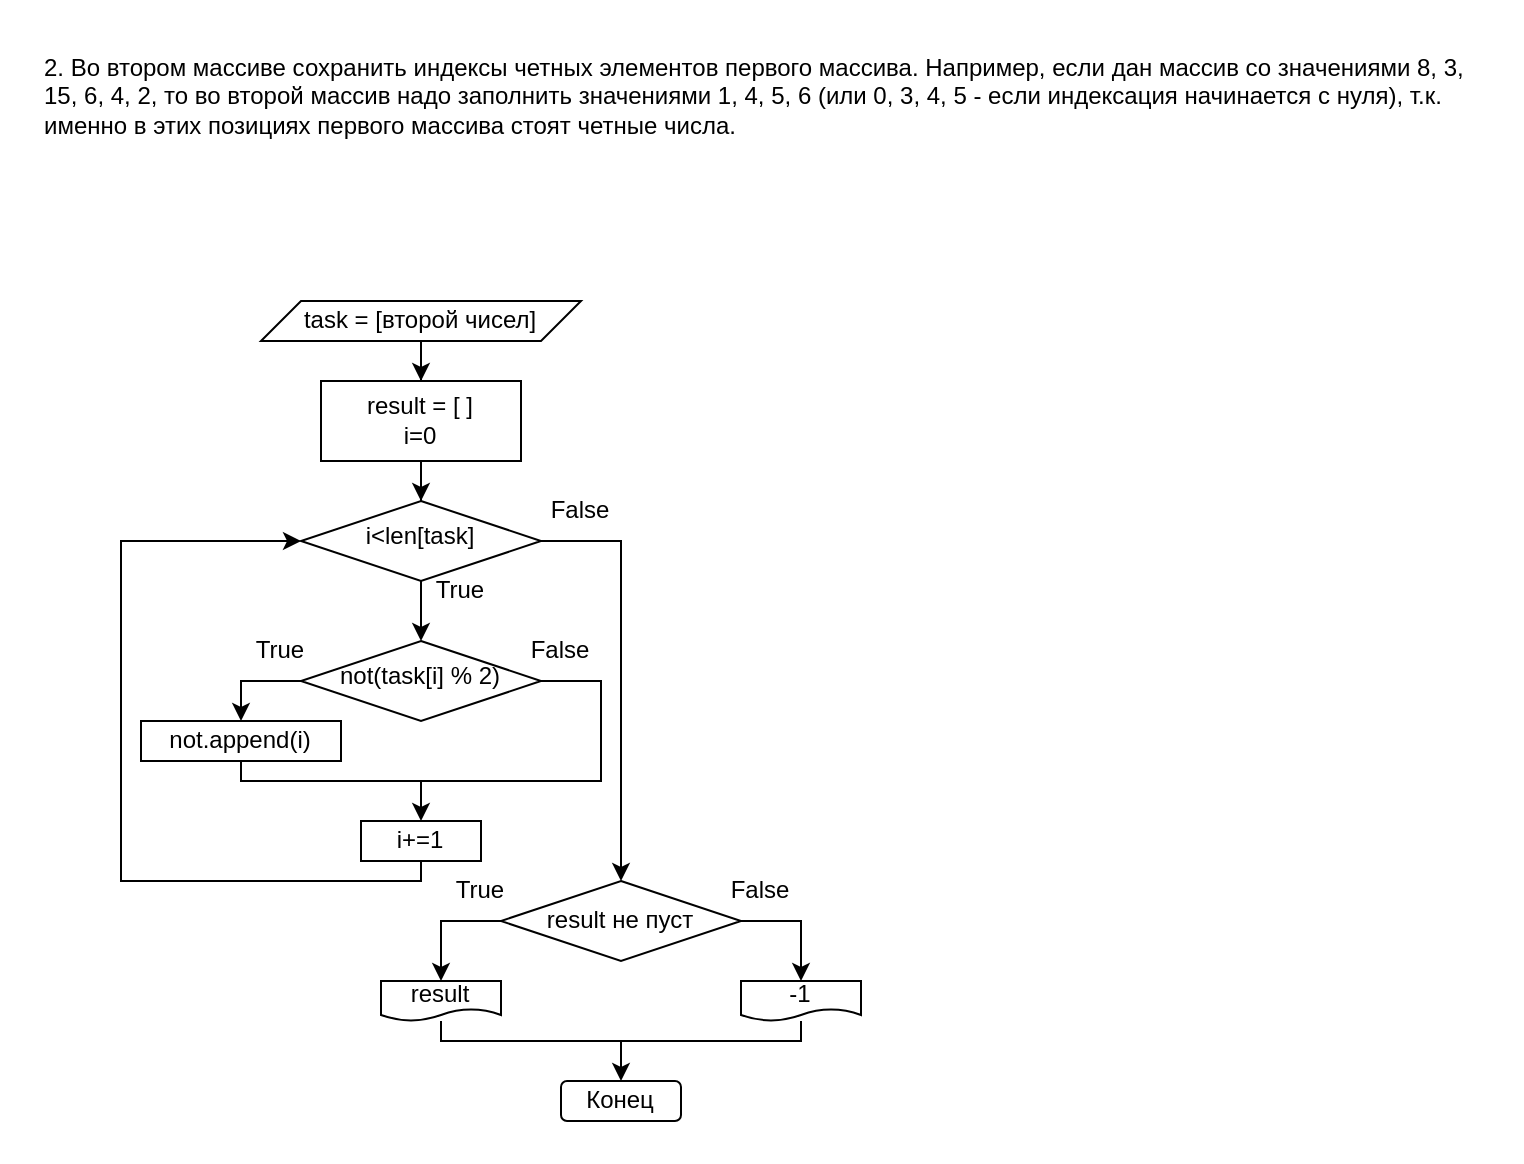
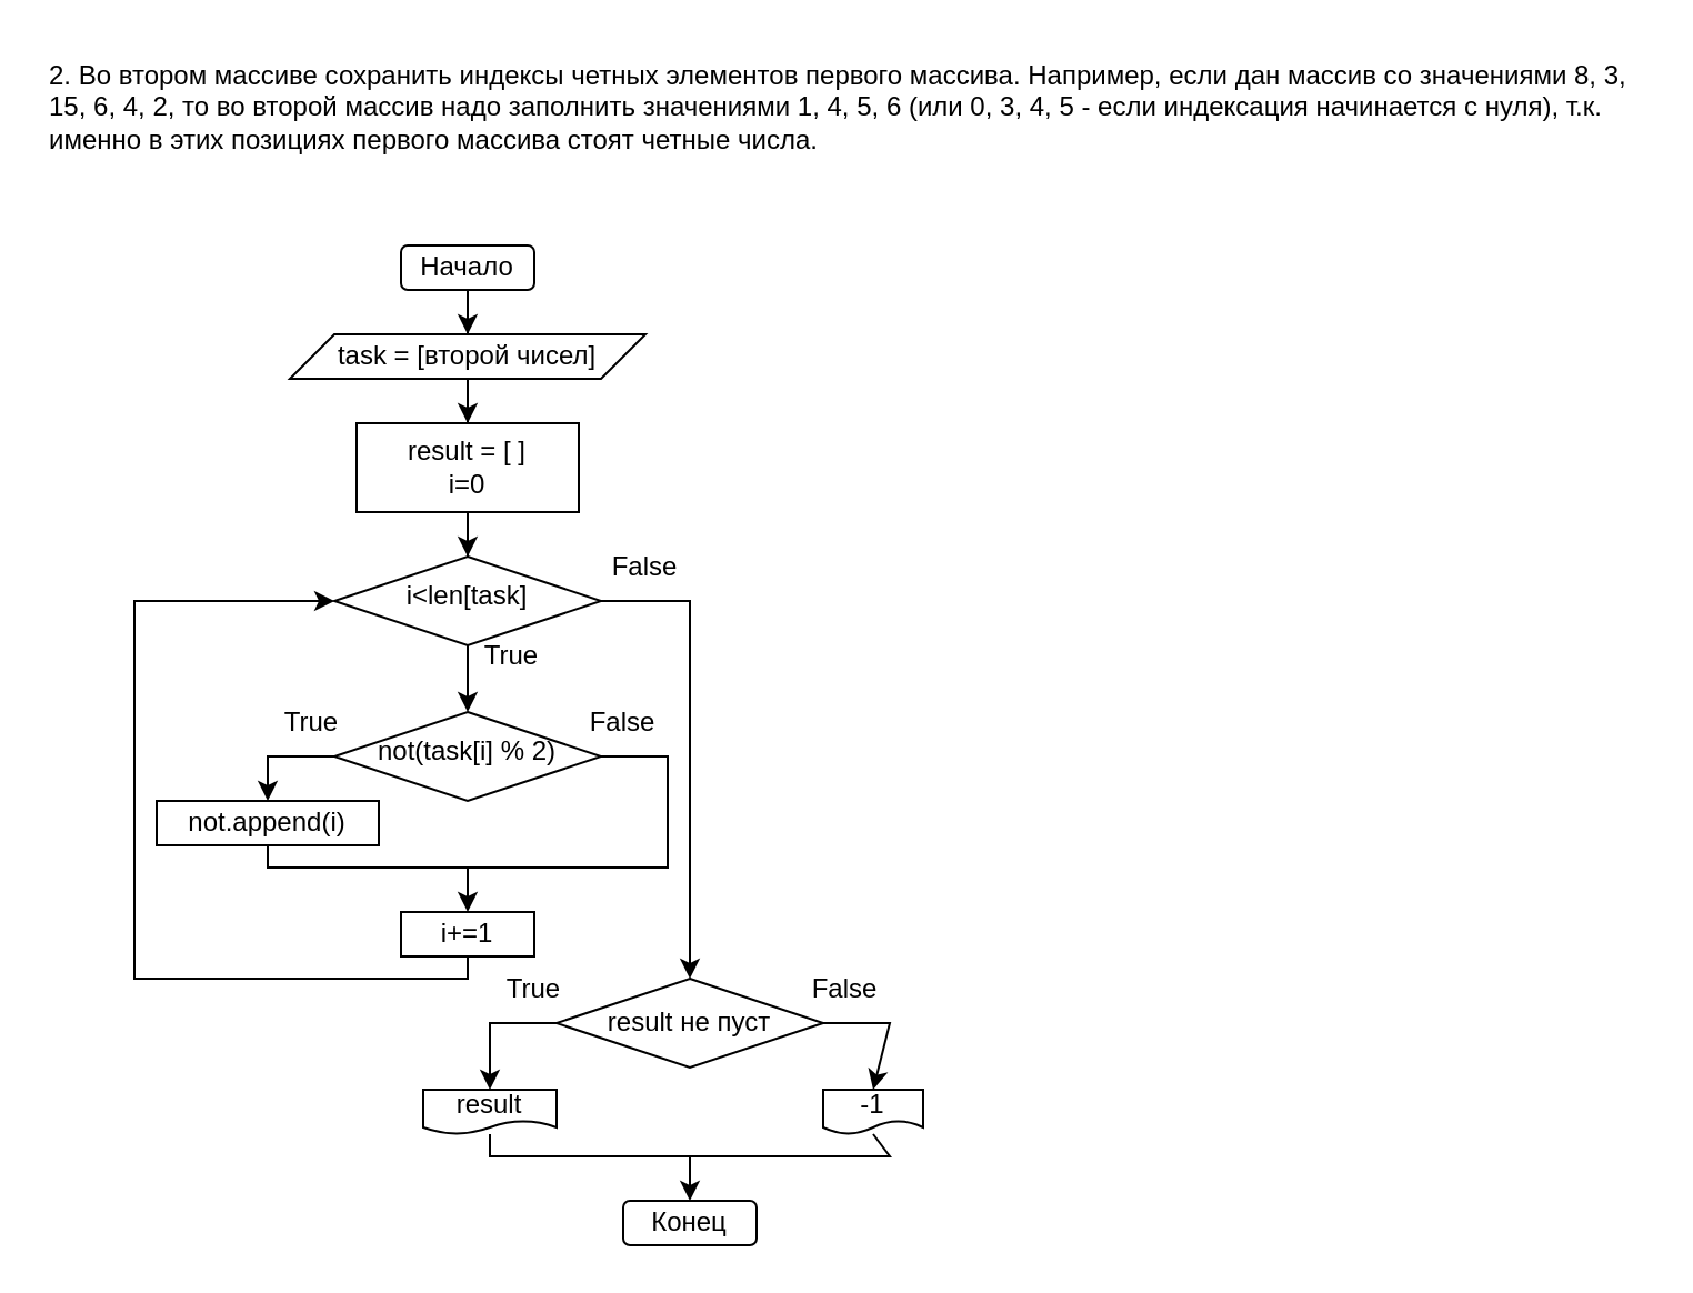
  <mxCell id="0" />
  <mxCell id="1" parent="0" />
+ <mxCell id="2" value="" style="edgeStyle=orthogonalEdgeStyle;rounded=0;orthogonalLoop=1;jettySize=auto;html=1;entryX=0.5;entryY=0;entryDx=0;entryDy=0;" edge="1" parent="1" source="3" target="28"><mxGeometry relative="1" as="geometry"><mxPoint x="210" y="160" as="targetPoint" /></mxGeometry></mxCell>
+ <mxCell id="3" value="Начало" style="rounded=1;whiteSpace=wrap;html=1;fontSize=12;glass=0;strokeWidth=1;shadow=0;" parent="1" vertex="1"><mxGeometry x="180" y="110" width="60" height="20" as="geometry" /></mxCell>
  <mxCell id="4" value="" style="edgeStyle=orthogonalEdgeStyle;rounded=0;orthogonalLoop=1;jettySize=auto;html=1;" edge="1" parent="1" source="5" target="6"><mxGeometry relative="1" as="geometry" /></mxCell>
  <mxCell id="5" value="i&amp;lt;len[task]" style="rhombus;whiteSpace=wrap;html=1;shadow=0;fontFamily=Helvetica;fontSize=12;align=center;strokeWidth=1;spacing=6;spacingTop=-4;" parent="1" vertex="1"><mxGeometry x="150" y="250" width="120" height="40" as="geometry" /></mxCell>
  <mxCell id="6" value="not(task[i] % 2)" style="rhombus;whiteSpace=wrap;html=1;shadow=0;fontFamily=Helvetica;fontSize=12;align=center;strokeWidth=1;spacing=6;spacingTop=-4;" parent="1" vertex="1"><mxGeometry x="150" y="320" width="120" height="40" as="geometry" /></mxCell>
  <mxCell id="7" value="" style="edgeStyle=orthogonalEdgeStyle;rounded=0;orthogonalLoop=1;jettySize=auto;html=1;entryX=0.5;entryY=0;entryDx=0;entryDy=0;" edge="1" parent="1" source="8" target="5"><mxGeometry relative="1" as="geometry"><mxPoint x="210" y="250" as="targetPoint" /></mxGeometry></mxCell>
  <mxCell id="8" value="result = [ ]&lt;br&gt;i=0" style="rounded=0;whiteSpace=wrap;html=1;" vertex="1" parent="1"><mxGeometry x="160" y="190" width="100" height="40" as="geometry" /></mxCell>
  <mxCell id="9" value="not.append(i)" style="rounded=0;whiteSpace=wrap;html=1;" vertex="1" parent="1"><mxGeometry x="70" y="360" width="100" height="20" as="geometry" /></mxCell>
  <mxCell id="10" value="i+=1" style="rounded=0;whiteSpace=wrap;html=1;" vertex="1" parent="1"><mxGeometry x="180" y="410" width="60" height="20" as="geometry" /></mxCell>
  <mxCell id="11" value="" style="endArrow=classic;html=1;rounded=0;entryX=0.5;entryY=0;entryDx=0;entryDy=0;exitX=0;exitY=0.5;exitDx=0;exitDy=0;" edge="1" parent="1" source="6" target="9"><mxGeometry width="50" height="50" relative="1" as="geometry"><mxPoint x="160" y="560" as="sourcePoint" /><mxPoint x="140" y="530" as="targetPoint" /><Array as="points"><mxPoint x="120" y="340" /></Array></mxGeometry></mxCell>
  <mxCell id="12" value="" style="endArrow=classic;html=1;rounded=0;exitX=0.5;exitY=1;exitDx=0;exitDy=0;entryX=0.5;entryY=0;entryDx=0;entryDy=0;" edge="1" parent="1" source="9" target="10"><mxGeometry width="50" height="50" relative="1" as="geometry"><mxPoint x="160" y="660" as="sourcePoint" /><mxPoint x="210" y="610" as="targetPoint" /><Array as="points"><mxPoint x="120" y="390" /><mxPoint x="210" y="390" /></Array></mxGeometry></mxCell>
  <mxCell id="13" value="" style="endArrow=none;html=1;rounded=0;exitX=1;exitY=0.5;exitDx=0;exitDy=0;" edge="1" parent="1" source="6"><mxGeometry width="50" height="50" relative="1" as="geometry"><mxPoint x="280" y="360" as="sourcePoint" /><mxPoint x="210" y="390" as="targetPoint" /><Array as="points"><mxPoint x="300" y="340" /><mxPoint x="300" y="390" /></Array></mxGeometry></mxCell>
  <mxCell id="14" value="True" style="text;html=1;strokeColor=none;fillColor=none;align=center;verticalAlign=middle;whiteSpace=wrap;rounded=0;" vertex="1" parent="1"><mxGeometry x="110" y="310" width="60" height="30" as="geometry" /></mxCell>
  <mxCell id="15" value="True" style="text;html=1;strokeColor=none;fillColor=none;align=center;verticalAlign=middle;whiteSpace=wrap;rounded=0;" vertex="1" parent="1"><mxGeometry x="200" y="280" width="60" height="30" as="geometry" /></mxCell>
  <mxCell id="16" value="False" style="text;html=1;strokeColor=none;fillColor=none;align=center;verticalAlign=middle;whiteSpace=wrap;rounded=0;" vertex="1" parent="1"><mxGeometry x="250" y="310" width="60" height="30" as="geometry" /></mxCell>
  <mxCell id="17" value="False" style="text;html=1;strokeColor=none;fillColor=none;align=center;verticalAlign=middle;whiteSpace=wrap;rounded=0;" vertex="1" parent="1"><mxGeometry x="260" y="240" width="60" height="30" as="geometry" /></mxCell>
  <mxCell id="18" value="" style="endArrow=classic;html=1;rounded=0;exitX=0.5;exitY=1;exitDx=0;exitDy=0;entryX=0;entryY=0.5;entryDx=0;entryDy=0;" edge="1" parent="1" source="10" target="5"><mxGeometry width="50" height="50" relative="1" as="geometry"><mxPoint x="270" y="740" as="sourcePoint" /><mxPoint x="60" y="490" as="targetPoint" /><Array as="points"><mxPoint x="210" y="440" /><mxPoint x="60" y="440" /><mxPoint x="60" y="270" /></Array></mxGeometry></mxCell>
  <mxCell id="19" value="result" style="shape=document;whiteSpace=wrap;html=1;boundedLbl=1;" vertex="1" parent="1"><mxGeometry x="190" y="490" width="60" height="20" as="geometry" /></mxCell>
  <mxCell id="20" value="" style="endArrow=classic;html=1;rounded=0;exitX=1;exitY=0.5;exitDx=0;exitDy=0;entryX=0.5;entryY=0;entryDx=0;entryDy=0;" edge="1" parent="1" source="5" target="21"><mxGeometry width="50" height="50" relative="1" as="geometry"><mxPoint x="330" y="380" as="sourcePoint" /><mxPoint x="540" y="630" as="targetPoint" /><Array as="points"><mxPoint x="310" y="270" /></Array></mxGeometry></mxCell>
  <mxCell id="21" value="result не пуст" style="rhombus;whiteSpace=wrap;html=1;" vertex="1" parent="1"><mxGeometry x="250" y="440" width="120" height="40" as="geometry" /></mxCell>
  <mxCell id="22" value="True" style="text;html=1;strokeColor=none;fillColor=none;align=center;verticalAlign=middle;whiteSpace=wrap;rounded=0;" vertex="1" parent="1"><mxGeometry x="210" y="430" width="60" height="30" as="geometry" /></mxCell>
  <mxCell id="23" value="False" style="text;html=1;strokeColor=none;fillColor=none;align=center;verticalAlign=middle;whiteSpace=wrap;rounded=0;" vertex="1" parent="1"><mxGeometry x="350" y="430" width="60" height="30" as="geometry" /></mxCell>
  <mxCell id="24" value="Конец" style="rounded=1;whiteSpace=wrap;html=1;fontSize=12;glass=0;strokeWidth=1;shadow=0;" vertex="1" parent="1"><mxGeometry x="280" y="540" width="60" height="20" as="geometry" /></mxCell>
  <mxCell id="25" value="" style="endArrow=classic;html=1;rounded=0;entryX=0.5;entryY=0;entryDx=0;entryDy=0;exitX=0.5;exitY=1;exitDx=0;exitDy=0;exitPerimeter=0;" edge="1" parent="1" source="19" target="24"><mxGeometry width="50" height="50" relative="1" as="geometry"><mxPoint x="310" y="530" as="sourcePoint" /><mxPoint x="350" y="520" as="targetPoint" /><Array as="points"><mxPoint x="220" y="520" /><mxPoint x="310" y="520" /></Array></mxGeometry></mxCell>
  <mxCell id="26" value="2. Во втором массиве сохранить индексы четных элементов первого массива. Например, если дан массив со значениями 8, 3, 15, 6, 4, 2, то во второй массив надо заполнить значениями 1, 4, 5, 6 (или 0, 3, 4, 5 - если индексация начинается с нуля), т.к. именно в этих позициях первого массива стоят четные числа." style="text;whiteSpace=wrap;html=1;" vertex="1" parent="1"><mxGeometry x="20" y="20" width="720" height="70" as="geometry" /></mxCell>
  <mxCell id="27" value="" style="edgeStyle=orthogonalEdgeStyle;rounded=0;orthogonalLoop=1;jettySize=auto;html=1;" edge="1" parent="1" source="28" target="8"><mxGeometry relative="1" as="geometry" /></mxCell>
  <mxCell id="28" value="task = [второй чисел]" style="shape=parallelogram;perimeter=parallelogramPerimeter;whiteSpace=wrap;html=1;fixedSize=1;" vertex="1" parent="1"><mxGeometry x="130" y="150" width="160" height="20" as="geometry" /></mxCell>
- <mxCell id="29" value="-1" style="shape=document;whiteSpace=wrap;html=1;boundedLbl=1;" vertex="1" parent="1"><mxGeometry x="370" y="490" width="60" height="20" as="geometry" /></mxCell>
+ <mxCell id="29" value="-1" style="shape=document;whiteSpace=wrap;html=1;boundedLbl=1;" vertex="1" parent="1"><mxGeometry x="370" y="490" width="45" height="20" as="geometry" /></mxCell>
  <mxCell id="30" value="" style="endArrow=classic;html=1;rounded=0;exitX=0;exitY=0.5;exitDx=0;exitDy=0;entryX=0.5;entryY=0;entryDx=0;entryDy=0;" edge="1" parent="1" source="21" target="19"><mxGeometry width="50" height="50" relative="1" as="geometry"><mxPoint x="270" y="510" as="sourcePoint" /><mxPoint x="260" y="520" as="targetPoint" /><Array as="points"><mxPoint x="220" y="460" /></Array></mxGeometry></mxCell>
  <mxCell id="31" value="" style="endArrow=classic;html=1;rounded=0;exitX=1;exitY=0.5;exitDx=0;exitDy=0;entryX=0.5;entryY=0;entryDx=0;entryDy=0;" edge="1" parent="1" source="21" target="29"><mxGeometry width="50" height="50" relative="1" as="geometry"><mxPoint x="430" y="490" as="sourcePoint" /><mxPoint x="480" y="440" as="targetPoint" /><Array as="points"><mxPoint x="400" y="460" /></Array></mxGeometry></mxCell>
  <mxCell id="32" value="" style="endArrow=none;html=1;rounded=0;entryX=0.5;entryY=1;entryDx=0;entryDy=0;entryPerimeter=0;" edge="1" parent="1" target="29"><mxGeometry width="50" height="50" relative="1" as="geometry"><mxPoint x="310" y="520" as="sourcePoint" /><mxPoint x="460" y="530" as="targetPoint" /><Array as="points"><mxPoint x="400" y="520" /></Array></mxGeometry></mxCell>
